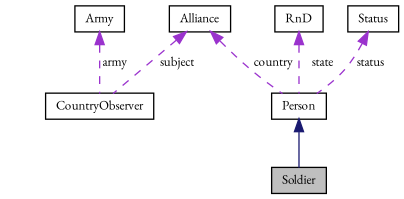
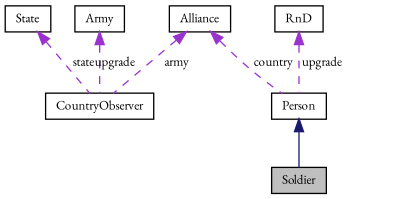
  digraph {
    fontname="EB Garamond"
    node [color=black fillcolor=white fontname="EB Garamond" fontsize=10 shape=record style=filled]
    edge [color=darkorchid3 dir=back fontname="EB Garamond" fontsize=10 labelfontname=Helvetica labelfontsize=10 style=dashed]
    n1 [fillcolor=grey75 fontcolor=black height=0.2 label=Soldier width=0.4]
    n2 [height=0.2 label=Person width=0.4]
    n3 [height=0.2 label=CountryObserver width=0.4]
    n4 [height=0.2 label=Army width=0.4]
    n5 [height=0.2 label=Alliance width=0.4]
+   n6 [height=0.2 label=State width=0.4]
    n7 [height=0.2 label=RnD width=0.4]
-   n8 [height=0.2 label=Status width=0.4]
    n2 -> n1 [color=midnightblue style=solid]
-   n4 -> n3 [label=" army"]
+   n4 -> n3 [label=" upgrade"]
    n5 -> n2 [label=" country"]
-   n5 -> n3 [label=" subject"]
-   n7 -> n2 [label=" state"]
-   n8 -> n2 [label=" status"]
+   n5 -> n3 [label=" army"]
+   n6 -> n3 [label=" state"]
+   n7 -> n2 [label=" upgrade"]
  }
